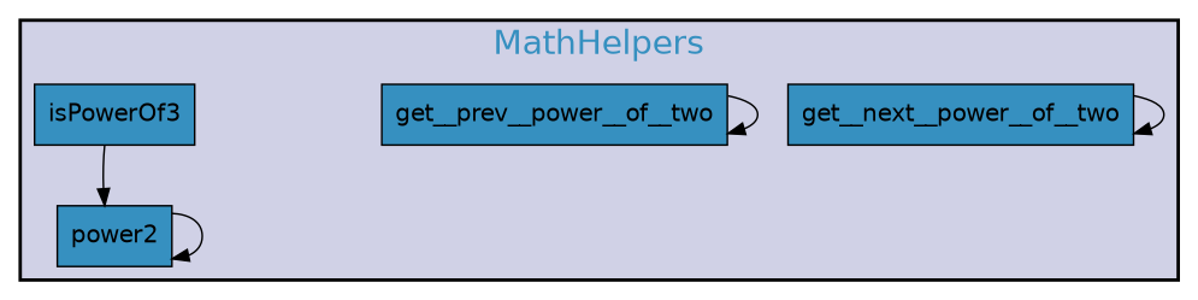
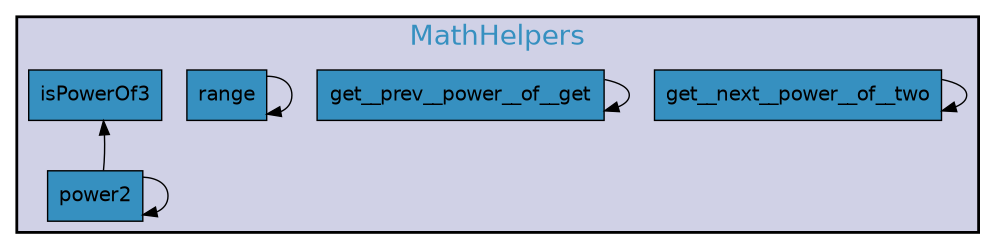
  digraph {
    fontname=helvetica
    node [fillcolor="#3690c0" fontname=helvetica shape=rectangle style=filled]
    get__next__power__of__two
-   get__prev__power__of__two
+   get__prev__power__of__two [label=get__prev__power__of__get]
+   range
    n4 [label=isPowerOf3]
    power2
    subgraph cluster_1 {
      fillcolor="#d0d1e6"
      fontcolor="#3690c0"
      fontsize=20.0
      label=MathHelpers
      penwidth=2
      style=filled
      get__next__power__of__two
      get__prev__power__of__two
+     range
      n4
      power2
    }
    get__next__power__of__two -> get__next__power__of__two
    get__prev__power__of__two -> get__prev__power__of__two
-   n4 -> power2
+   range -> range
+   power2 -> n4
    power2 -> power2
  }
